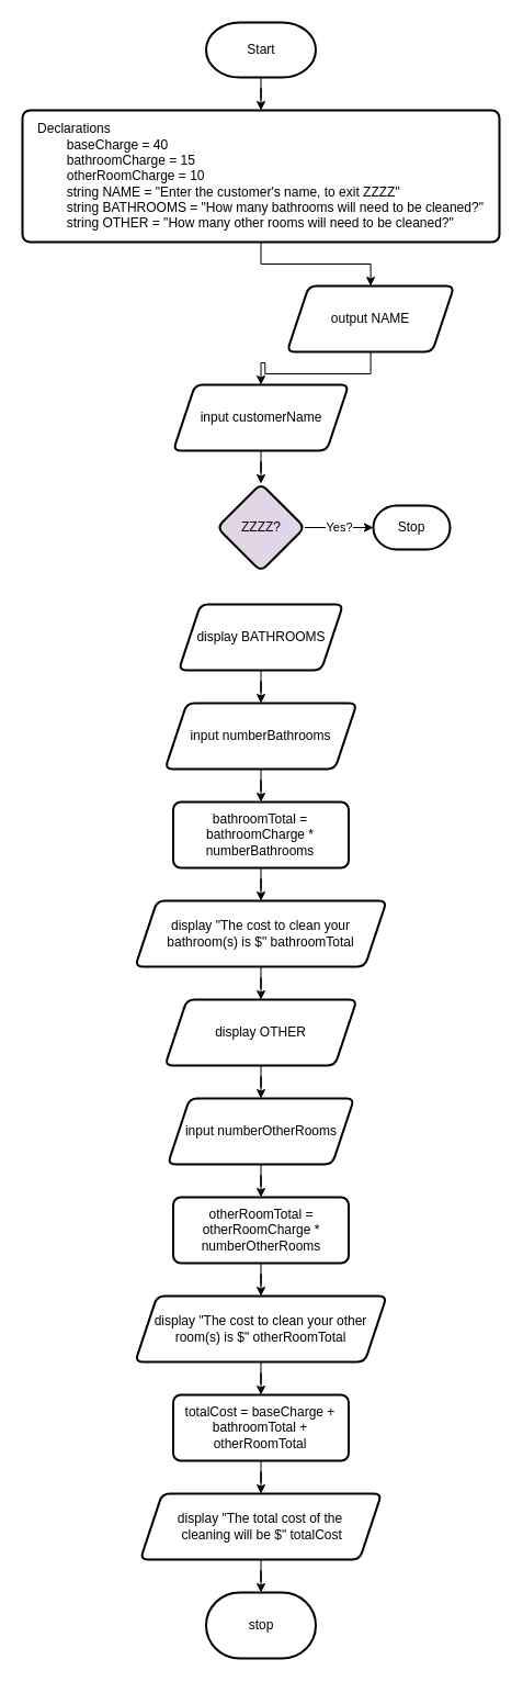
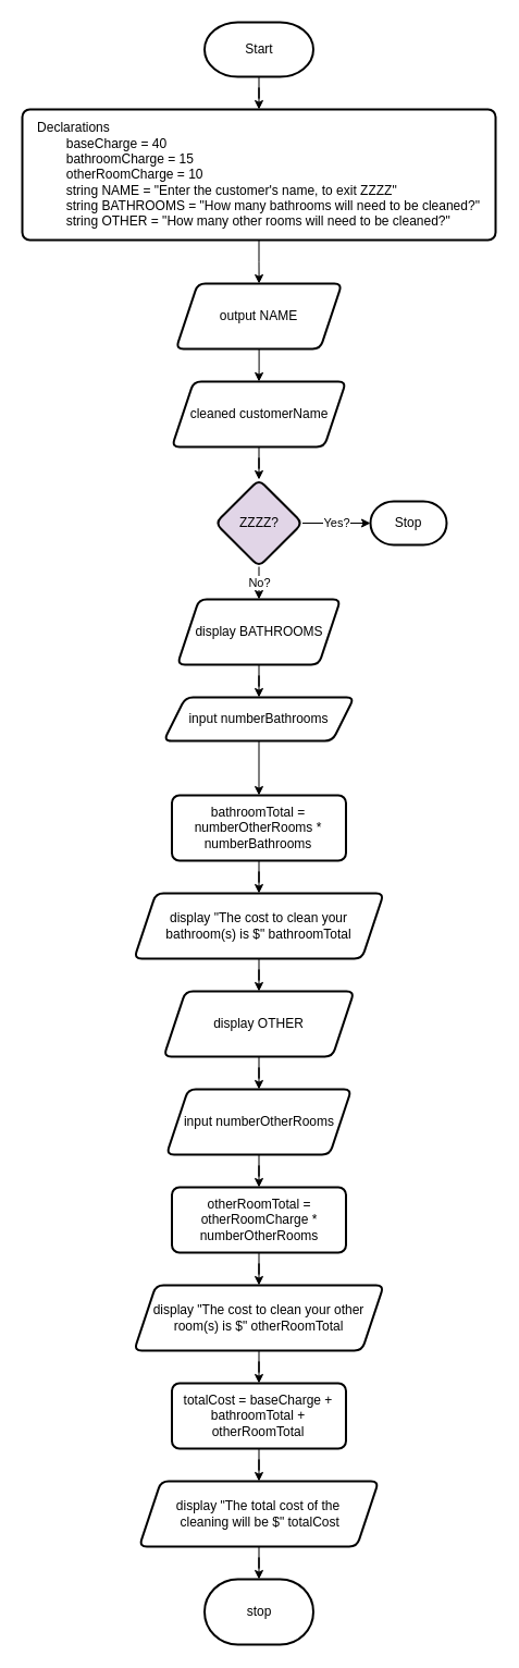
  <mxCell id="0" />
  <mxCell id="1" parent="0" />
  <mxCell id="2" value="" style="group" vertex="1" connectable="0" parent="1"><mxGeometry x="20" y="20" width="435" height="1490" as="geometry" /></mxCell>
  <mxCell id="3" value="" style="edgeStyle=orthogonalEdgeStyle;rounded=0;orthogonalLoop=1;jettySize=auto;html=1;" edge="1" parent="2" source="4" target="6"><mxGeometry relative="1" as="geometry" /></mxCell>
  <mxCell id="4" value="Start" style="strokeWidth=2;html=1;shape=mxgraph.flowchart.terminator;whiteSpace=wrap;" vertex="1" parent="2"><mxGeometry x="167.5" width="100" height="50" as="geometry" /></mxCell>
  <mxCell id="5" value="" style="edgeStyle=orthogonalEdgeStyle;rounded=0;orthogonalLoop=1;jettySize=auto;html=1;" edge="1" parent="2" source="6" target="8"><mxGeometry relative="1" as="geometry" /></mxCell>
  <mxCell id="6" value="&lt;div style=&quot;text-align: left;&quot;&gt;Declarations&lt;/div&gt;&lt;div&gt;&lt;div style=&quot;text-align: left;&quot;&gt;&lt;span style=&quot;white-space: pre;&quot;&gt;&#09;baseCharge = 40&lt;/span&gt;&lt;br&gt;&lt;/div&gt;&lt;div style=&quot;text-align: left;&quot;&gt;&lt;span style=&quot;white-space: pre;&quot;&gt;&#09;bathroomCharge = 15&lt;/span&gt;&lt;br&gt;&lt;/div&gt;&lt;/div&gt;&lt;div style=&quot;text-align: left;&quot;&gt;&lt;span style=&quot;white-space: pre;&quot;&gt;&lt;span style=&quot;white-space: pre;&quot;&gt;&#09;otherRoomCharge = 10&lt;/span&gt;&lt;br&gt;&lt;/span&gt;&lt;/div&gt;&lt;div style=&quot;text-align: left;&quot;&gt;&lt;span style=&quot;white-space: pre;&quot;&gt;&lt;span style=&quot;white-space: pre;&quot;&gt;&lt;span style=&quot;white-space: pre;&quot;&gt;&#09;string NAME = &quot;Enter the customer's name, to exit ZZZZ&quot;&lt;/span&gt;&lt;br&gt;&lt;/span&gt;&lt;/span&gt;&lt;/div&gt;&lt;div style=&quot;text-align: left;&quot;&gt;&lt;span style=&quot;white-space: pre;&quot;&gt;&lt;span style=&quot;white-space: pre;&quot;&gt;&lt;span style=&quot;white-space: pre;&quot;&gt;&lt;span style=&quot;white-space: pre;&quot;&gt;&#09;string BATHROOMS = &quot;How many bathrooms will need to be cleaned?&quot;&lt;/span&gt;&lt;br&gt;&lt;/span&gt;&lt;/span&gt;&lt;/span&gt;&lt;/div&gt;&lt;div style=&quot;text-align: left;&quot;&gt;&lt;span style=&quot;white-space: pre;&quot;&gt;&lt;span style=&quot;white-space: pre;&quot;&gt;&lt;span style=&quot;white-space: pre;&quot;&gt;&lt;span style=&quot;white-space: pre;&quot;&gt;&lt;span style=&quot;white-space: pre;&quot;&gt;&#09;string OTHER = &quot;How many other rooms will need to be cleaned?&quot;&lt;/span&gt;&lt;br&gt;&lt;/span&gt;&lt;/span&gt;&lt;/span&gt;&lt;/span&gt;&lt;/div&gt;" style="rounded=1;whiteSpace=wrap;html=1;absoluteArcSize=1;arcSize=14;strokeWidth=2;" vertex="1" parent="2"><mxGeometry y="80" width="435" height="120" as="geometry" /></mxCell>
  <mxCell id="7" value="" style="edgeStyle=orthogonalEdgeStyle;rounded=0;orthogonalLoop=1;jettySize=auto;html=1;" edge="1" parent="2" source="8" target="10"><mxGeometry relative="1" as="geometry" /></mxCell>
- <mxCell id="8" value="output NAME" style="shape=parallelogram;perimeter=parallelogramPerimeter;whiteSpace=wrap;html=1;fixedSize=1;rounded=1;absoluteArcSize=1;arcSize=14;strokeWidth=2;" vertex="1" parent="2"><mxGeometry x="241.25" y="240" width="152.5" height="60" as="geometry" /></mxCell>
+ <mxCell id="8" value="output NAME" style="shape=parallelogram;perimeter=parallelogramPerimeter;whiteSpace=wrap;html=1;fixedSize=1;rounded=1;absoluteArcSize=1;arcSize=14;strokeWidth=2;" vertex="1" parent="2"><mxGeometry x="141.25" y="240" width="152.5" height="60" as="geometry" /></mxCell>
  <mxCell id="9" value="" style="edgeStyle=orthogonalEdgeStyle;rounded=0;orthogonalLoop=1;jettySize=auto;html=1;" edge="1" parent="2" source="10" target="13"><mxGeometry relative="1" as="geometry" /></mxCell>
- <mxCell id="10" value="input customerName" style="shape=parallelogram;perimeter=parallelogramPerimeter;whiteSpace=wrap;html=1;fixedSize=1;rounded=1;absoluteArcSize=1;arcSize=14;strokeWidth=2;" vertex="1" parent="2"><mxGeometry x="137.5" y="330" width="160" height="60" as="geometry" /></mxCell>
+ <mxCell id="10" value="cleaned customerName" style="shape=parallelogram;perimeter=parallelogramPerimeter;whiteSpace=wrap;html=1;fixedSize=1;rounded=1;absoluteArcSize=1;arcSize=14;strokeWidth=2;" vertex="1" parent="2"><mxGeometry x="137.5" y="330" width="160" height="60" as="geometry" /></mxCell>
+ <mxCell id="11" value="No?" style="edgeStyle=orthogonalEdgeStyle;rounded=0;orthogonalLoop=1;jettySize=auto;html=1;" edge="1" parent="2" source="13" target="15"><mxGeometry relative="1" as="geometry" /></mxCell>
  <mxCell id="12" value="Yes?" style="edgeStyle=orthogonalEdgeStyle;rounded=0;orthogonalLoop=1;jettySize=auto;html=1;" edge="1" parent="2" source="13" target="20"><mxGeometry relative="1" as="geometry" /></mxCell>
  <mxCell id="13" value="ZZZZ?" style="rhombus;whiteSpace=wrap;html=1;rounded=1;absoluteArcSize=1;arcSize=14;strokeWidth=2;fillColor=#e1d5e7;" vertex="1" parent="2"><mxGeometry x="177.5" y="420" width="80" height="80" as="geometry" /></mxCell>
  <mxCell id="14" value="" style="edgeStyle=orthogonalEdgeStyle;rounded=0;orthogonalLoop=1;jettySize=auto;html=1;" edge="1" parent="2" source="15" target="17"><mxGeometry relative="1" as="geometry" /></mxCell>
  <mxCell id="15" value="display BATHROOMS" style="shape=parallelogram;perimeter=parallelogramPerimeter;whiteSpace=wrap;html=1;fixedSize=1;rounded=1;absoluteArcSize=1;arcSize=14;strokeWidth=2;" vertex="1" parent="2"><mxGeometry x="142.5" y="530" width="150" height="60" as="geometry" /></mxCell>
  <mxCell id="16" value="" style="edgeStyle=orthogonalEdgeStyle;rounded=0;orthogonalLoop=1;jettySize=auto;html=1;" edge="1" parent="2" source="17" target="19"><mxGeometry relative="1" as="geometry" /></mxCell>
- <mxCell id="17" value="input numberBathrooms" style="shape=parallelogram;perimeter=parallelogramPerimeter;whiteSpace=wrap;html=1;fixedSize=1;rounded=1;absoluteArcSize=1;arcSize=14;strokeWidth=2;" vertex="1" parent="2"><mxGeometry x="130" y="620" width="175" height="60" as="geometry" /></mxCell>
+ <mxCell id="17" value="input numberBathrooms" style="shape=parallelogram;perimeter=parallelogramPerimeter;whiteSpace=wrap;html=1;fixedSize=1;rounded=1;absoluteArcSize=1;arcSize=14;strokeWidth=2;" vertex="1" parent="2"><mxGeometry x="130" y="620" width="175" height="40" as="geometry" /></mxCell>
  <mxCell id="18" value="" style="edgeStyle=orthogonalEdgeStyle;rounded=0;orthogonalLoop=1;jettySize=auto;html=1;" edge="1" parent="2" source="19" target="22"><mxGeometry relative="1" as="geometry" /></mxCell>
- <mxCell id="19" value="bathroomTotal = bathroomCharge * numberBathrooms" style="rounded=1;whiteSpace=wrap;html=1;absoluteArcSize=1;arcSize=14;strokeWidth=2;" vertex="1" parent="2"><mxGeometry x="137.49" y="710" width="160" height="60" as="geometry" /></mxCell>
+ <mxCell id="19" value="bathroomTotal = numberOtherRooms * numberBathrooms" style="rounded=1;whiteSpace=wrap;html=1;absoluteArcSize=1;arcSize=14;strokeWidth=2;" vertex="1" parent="2"><mxGeometry x="137.49" y="710" width="160" height="60" as="geometry" /></mxCell>
  <mxCell id="20" value="Stop" style="strokeWidth=2;html=1;shape=mxgraph.flowchart.terminator;whiteSpace=wrap;" vertex="1" parent="2"><mxGeometry x="320" y="440" width="70" height="40" as="geometry" /></mxCell>
  <mxCell id="21" value="" style="edgeStyle=orthogonalEdgeStyle;rounded=0;orthogonalLoop=1;jettySize=auto;html=1;" edge="1" parent="2" source="22" target="24"><mxGeometry relative="1" as="geometry" /></mxCell>
  <mxCell id="22" value="display &quot;The cost to clean your bathroom(s) is $&quot; bathroomTotal" style="shape=parallelogram;perimeter=parallelogramPerimeter;whiteSpace=wrap;html=1;fixedSize=1;rounded=1;absoluteArcSize=1;arcSize=14;strokeWidth=2;" vertex="1" parent="2"><mxGeometry x="102.81" y="800" width="229.37" height="60" as="geometry" /></mxCell>
  <mxCell id="23" value="" style="edgeStyle=orthogonalEdgeStyle;rounded=0;orthogonalLoop=1;jettySize=auto;html=1;" edge="1" parent="2" source="24" target="26"><mxGeometry relative="1" as="geometry" /></mxCell>
  <mxCell id="24" value="display OTHER" style="shape=parallelogram;perimeter=parallelogramPerimeter;whiteSpace=wrap;html=1;fixedSize=1;rounded=1;absoluteArcSize=1;arcSize=14;strokeWidth=2;" vertex="1" parent="2"><mxGeometry x="129.99" y="890" width="175" height="60" as="geometry" /></mxCell>
  <mxCell id="25" value="" style="edgeStyle=orthogonalEdgeStyle;rounded=0;orthogonalLoop=1;jettySize=auto;html=1;" edge="1" parent="2" source="26" target="30"><mxGeometry relative="1" as="geometry" /></mxCell>
  <mxCell id="26" value="input numberOtherRooms" style="shape=parallelogram;perimeter=parallelogramPerimeter;whiteSpace=wrap;html=1;fixedSize=1;rounded=1;absoluteArcSize=1;arcSize=14;strokeWidth=2;" vertex="1" parent="2"><mxGeometry x="132.5" y="980" width="170" height="60" as="geometry" /></mxCell>
  <mxCell id="27" value="" style="edgeStyle=orthogonalEdgeStyle;rounded=0;orthogonalLoop=1;jettySize=auto;html=1;" edge="1" parent="2" source="28" target="32"><mxGeometry relative="1" as="geometry" /></mxCell>
  <mxCell id="28" value="display &quot;The cost to clean your other room(s) is $&quot; otherRoomTotal" style="shape=parallelogram;perimeter=parallelogramPerimeter;whiteSpace=wrap;html=1;fixedSize=1;rounded=1;absoluteArcSize=1;arcSize=14;strokeWidth=2;" vertex="1" parent="2"><mxGeometry x="102.81" y="1160" width="229.37" height="60" as="geometry" /></mxCell>
  <mxCell id="29" value="" style="edgeStyle=orthogonalEdgeStyle;rounded=0;orthogonalLoop=1;jettySize=auto;html=1;" edge="1" parent="2" source="30" target="28"><mxGeometry relative="1" as="geometry" /></mxCell>
  <mxCell id="30" value="otherRoomTotal =&lt;div&gt;otherRoomCharge * numberOtherRooms&lt;/div&gt;" style="whiteSpace=wrap;html=1;rounded=1;absoluteArcSize=1;arcSize=14;strokeWidth=2;" vertex="1" parent="2"><mxGeometry x="137.5" y="1070" width="160" height="60" as="geometry" /></mxCell>
  <mxCell id="31" value="" style="edgeStyle=orthogonalEdgeStyle;rounded=0;orthogonalLoop=1;jettySize=auto;html=1;" edge="1" parent="2" source="32" target="34"><mxGeometry relative="1" as="geometry" /></mxCell>
  <mxCell id="32" value="totalCost = baseCharge + bathroomTotal + otherRoomTotal" style="whiteSpace=wrap;html=1;rounded=1;absoluteArcSize=1;arcSize=14;strokeWidth=2;" vertex="1" parent="2"><mxGeometry x="137.49" y="1250" width="160" height="60" as="geometry" /></mxCell>
  <mxCell id="33" value="" style="edgeStyle=orthogonalEdgeStyle;rounded=0;orthogonalLoop=1;jettySize=auto;html=1;" edge="1" parent="2" source="34" target="35"><mxGeometry relative="1" as="geometry" /></mxCell>
  <mxCell id="34" value="display &quot;The total cost of the&lt;div&gt;&amp;nbsp;cleaning will be $&quot; totalCost&lt;/div&gt;" style="shape=parallelogram;perimeter=parallelogramPerimeter;whiteSpace=wrap;html=1;fixedSize=1;rounded=1;absoluteArcSize=1;arcSize=14;strokeWidth=2;" vertex="1" parent="2"><mxGeometry x="107.49" y="1340" width="220" height="60" as="geometry" /></mxCell>
  <mxCell id="35" value="stop" style="strokeWidth=2;html=1;shape=mxgraph.flowchart.terminator;whiteSpace=wrap;" vertex="1" parent="2"><mxGeometry x="167.5" y="1430" width="100" height="60" as="geometry" /></mxCell>
